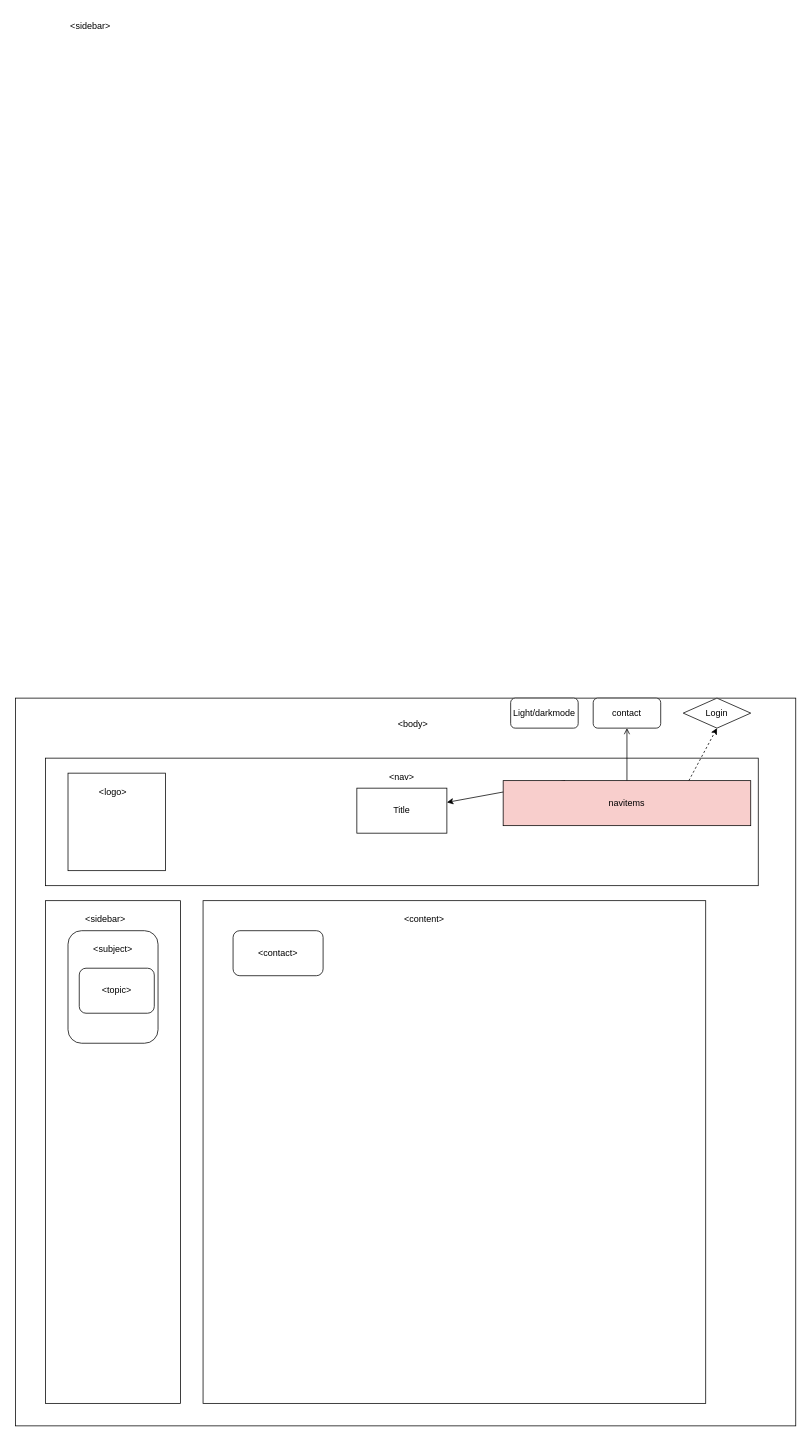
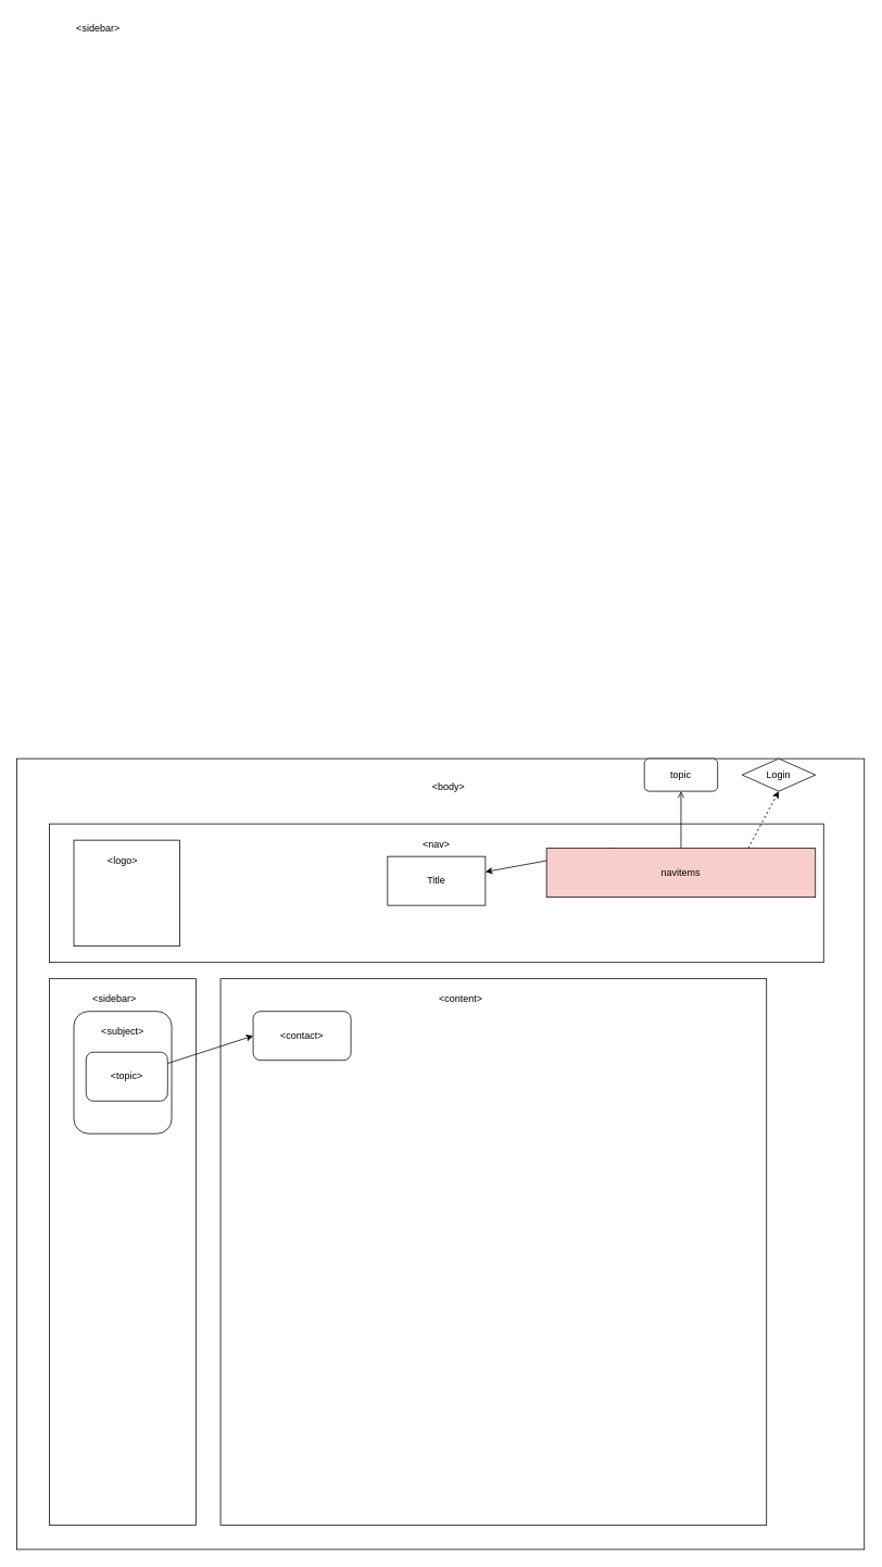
  <mxCell id="0" />
  <mxCell id="1" parent="0" />
  <mxCell id="2" value="" style="rounded=0;whiteSpace=wrap;html=1;" vertex="1" parent="1"><mxGeometry x="20" y="930" width="1040" height="970" as="geometry" /></mxCell>
  <mxCell id="3" value="&amp;lt;body&amp;gt;" style="text;html=1;strokeColor=none;fillColor=none;align=center;verticalAlign=middle;whiteSpace=wrap;rounded=0;" vertex="1" parent="1"><mxGeometry x="520" y="950" width="60" height="30" as="geometry" /></mxCell>
  <mxCell id="4" value="" style="rounded=0;whiteSpace=wrap;html=1;" vertex="1" parent="1"><mxGeometry x="60" y="1010" width="950" height="170" as="geometry" /></mxCell>
  <mxCell id="5" value="&amp;lt;nav&amp;gt;" style="text;html=1;strokeColor=none;fillColor=none;align=center;verticalAlign=middle;whiteSpace=wrap;rounded=0;" vertex="1" parent="1"><mxGeometry x="505" y="1020" width="60" height="30" as="geometry" /></mxCell>
  <mxCell id="6" value="" style="whiteSpace=wrap;html=1;aspect=fixed;" vertex="1" parent="1"><mxGeometry x="90" y="1030" width="130" height="130" as="geometry" /></mxCell>
  <mxCell id="7" value="&amp;lt;logo&amp;gt;" style="text;html=1;strokeColor=none;fillColor=none;align=center;verticalAlign=middle;whiteSpace=wrap;rounded=0;" vertex="1" parent="1"><mxGeometry x="120" y="1040" width="60" height="30" as="geometry" /></mxCell>
  <mxCell id="8" value="Title" style="rounded=0;whiteSpace=wrap;html=1;" vertex="1" parent="1"><mxGeometry x="475" y="1050" width="120" height="60" as="geometry" /></mxCell>
  <mxCell id="9" style="edgeStyle=none;html=1;exitX=0.25;exitY=0;exitDx=0;exitDy=0;" edge="1" parent="1" source="12" target="8"><mxGeometry relative="1" as="geometry" /></mxCell>
  <mxCell id="10" style="edgeStyle=none;html=1;exitX=0.5;exitY=0;exitDx=0;exitDy=0;entryX=0.5;entryY=1;entryDx=0;entryDy=0;endArrow=open;" edge="1" parent="1" source="12" target="13"><mxGeometry relative="1" as="geometry" /></mxCell>
  <mxCell id="11" style="edgeStyle=none;html=1;exitX=0.75;exitY=0;exitDx=0;exitDy=0;entryX=0.5;entryY=1;entryDx=0;entryDy=0;dashed=1;" edge="1" parent="1" source="12" target="14"><mxGeometry relative="1" as="geometry" /></mxCell>
  <mxCell id="12" value="navitems" style="rounded=0;whiteSpace=wrap;html=1;fillColor=#f8cecc;" vertex="1" parent="1"><mxGeometry x="670" y="1040" width="330" height="60" as="geometry" /></mxCell>
- <mxCell id="13" value="contact" style="rounded=1;whiteSpace=wrap;html=1;" vertex="1" parent="1"><mxGeometry x="790" y="930" width="90" height="40" as="geometry" /></mxCell>
+ <mxCell id="13" value="topic" style="rounded=1;whiteSpace=wrap;html=1;" vertex="1" parent="1"><mxGeometry x="790" y="930" width="90" height="40" as="geometry" /></mxCell>
  <mxCell id="14" value="Login" style="rhombus;whiteSpace=wrap;html=1;" vertex="1" parent="1"><mxGeometry x="910" y="930" width="90" height="40" as="geometry" /></mxCell>
- <mxCell id="15" value="Light/darkmode" style="rounded=1;whiteSpace=wrap;html=1;" vertex="1" parent="1"><mxGeometry x="680" y="930" width="90" height="40" as="geometry" /></mxCell>
  <mxCell id="16" value="" style="rounded=0;whiteSpace=wrap;html=1;align=center;" vertex="1" parent="1"><mxGeometry x="60" y="1200" width="180" height="670" as="geometry" /></mxCell>
  <mxCell id="17" value="&amp;lt;sidebar&amp;gt;" style="text;html=1;strokeColor=none;fillColor=none;align=center;verticalAlign=middle;whiteSpace=wrap;rounded=0;" vertex="1" parent="1"><mxGeometry x="110" y="1210" width="60" height="30" as="geometry" /></mxCell>
  <mxCell id="18" value="" style="whiteSpace=wrap;html=1;aspect=fixed;" vertex="1" parent="1"><mxGeometry x="270" y="1200" width="670" height="670" as="geometry" /></mxCell>
  <mxCell id="19" value="&amp;lt;sidebar&amp;gt;" style="text;html=1;strokeColor=none;fillColor=none;align=center;verticalAlign=middle;whiteSpace=wrap;rounded=0;" vertex="1" parent="1"><mxGeometry x="90" y="20" width="60" height="30" as="geometry" /></mxCell>
  <mxCell id="20" value="&amp;lt;content&amp;gt;" style="text;html=1;strokeColor=none;fillColor=none;align=center;verticalAlign=middle;whiteSpace=wrap;rounded=0;" vertex="1" parent="1"><mxGeometry x="535" y="1210" width="60" height="30" as="geometry" /></mxCell>
  <mxCell id="21" value="" style="rounded=1;whiteSpace=wrap;html=1;" vertex="1" parent="1"><mxGeometry x="90" y="1240" width="120" height="150" as="geometry" /></mxCell>
  <mxCell id="22" value="&amp;lt;subject&amp;gt;" style="text;html=1;strokeColor=none;fillColor=none;align=center;verticalAlign=middle;whiteSpace=wrap;rounded=0;" vertex="1" parent="1"><mxGeometry x="120" y="1250" width="60" height="30" as="geometry" /></mxCell>
+ <mxCell id="23" style="edgeStyle=none;html=1;entryX=0;entryY=0.5;entryDx=0;entryDy=0;" edge="1" parent="1" source="24" target="25"><mxGeometry relative="1" as="geometry" /></mxCell>
  <mxCell id="24" value="&amp;lt;topic&amp;gt;" style="rounded=1;whiteSpace=wrap;html=1;" vertex="1" parent="1"><mxGeometry x="105" y="1290" width="100" height="60" as="geometry" /></mxCell>
  <mxCell id="25" value="&amp;lt;contact&amp;gt;" style="rounded=1;whiteSpace=wrap;html=1;" vertex="1" parent="1"><mxGeometry x="310" y="1240" width="120" height="60" as="geometry" /></mxCell>
